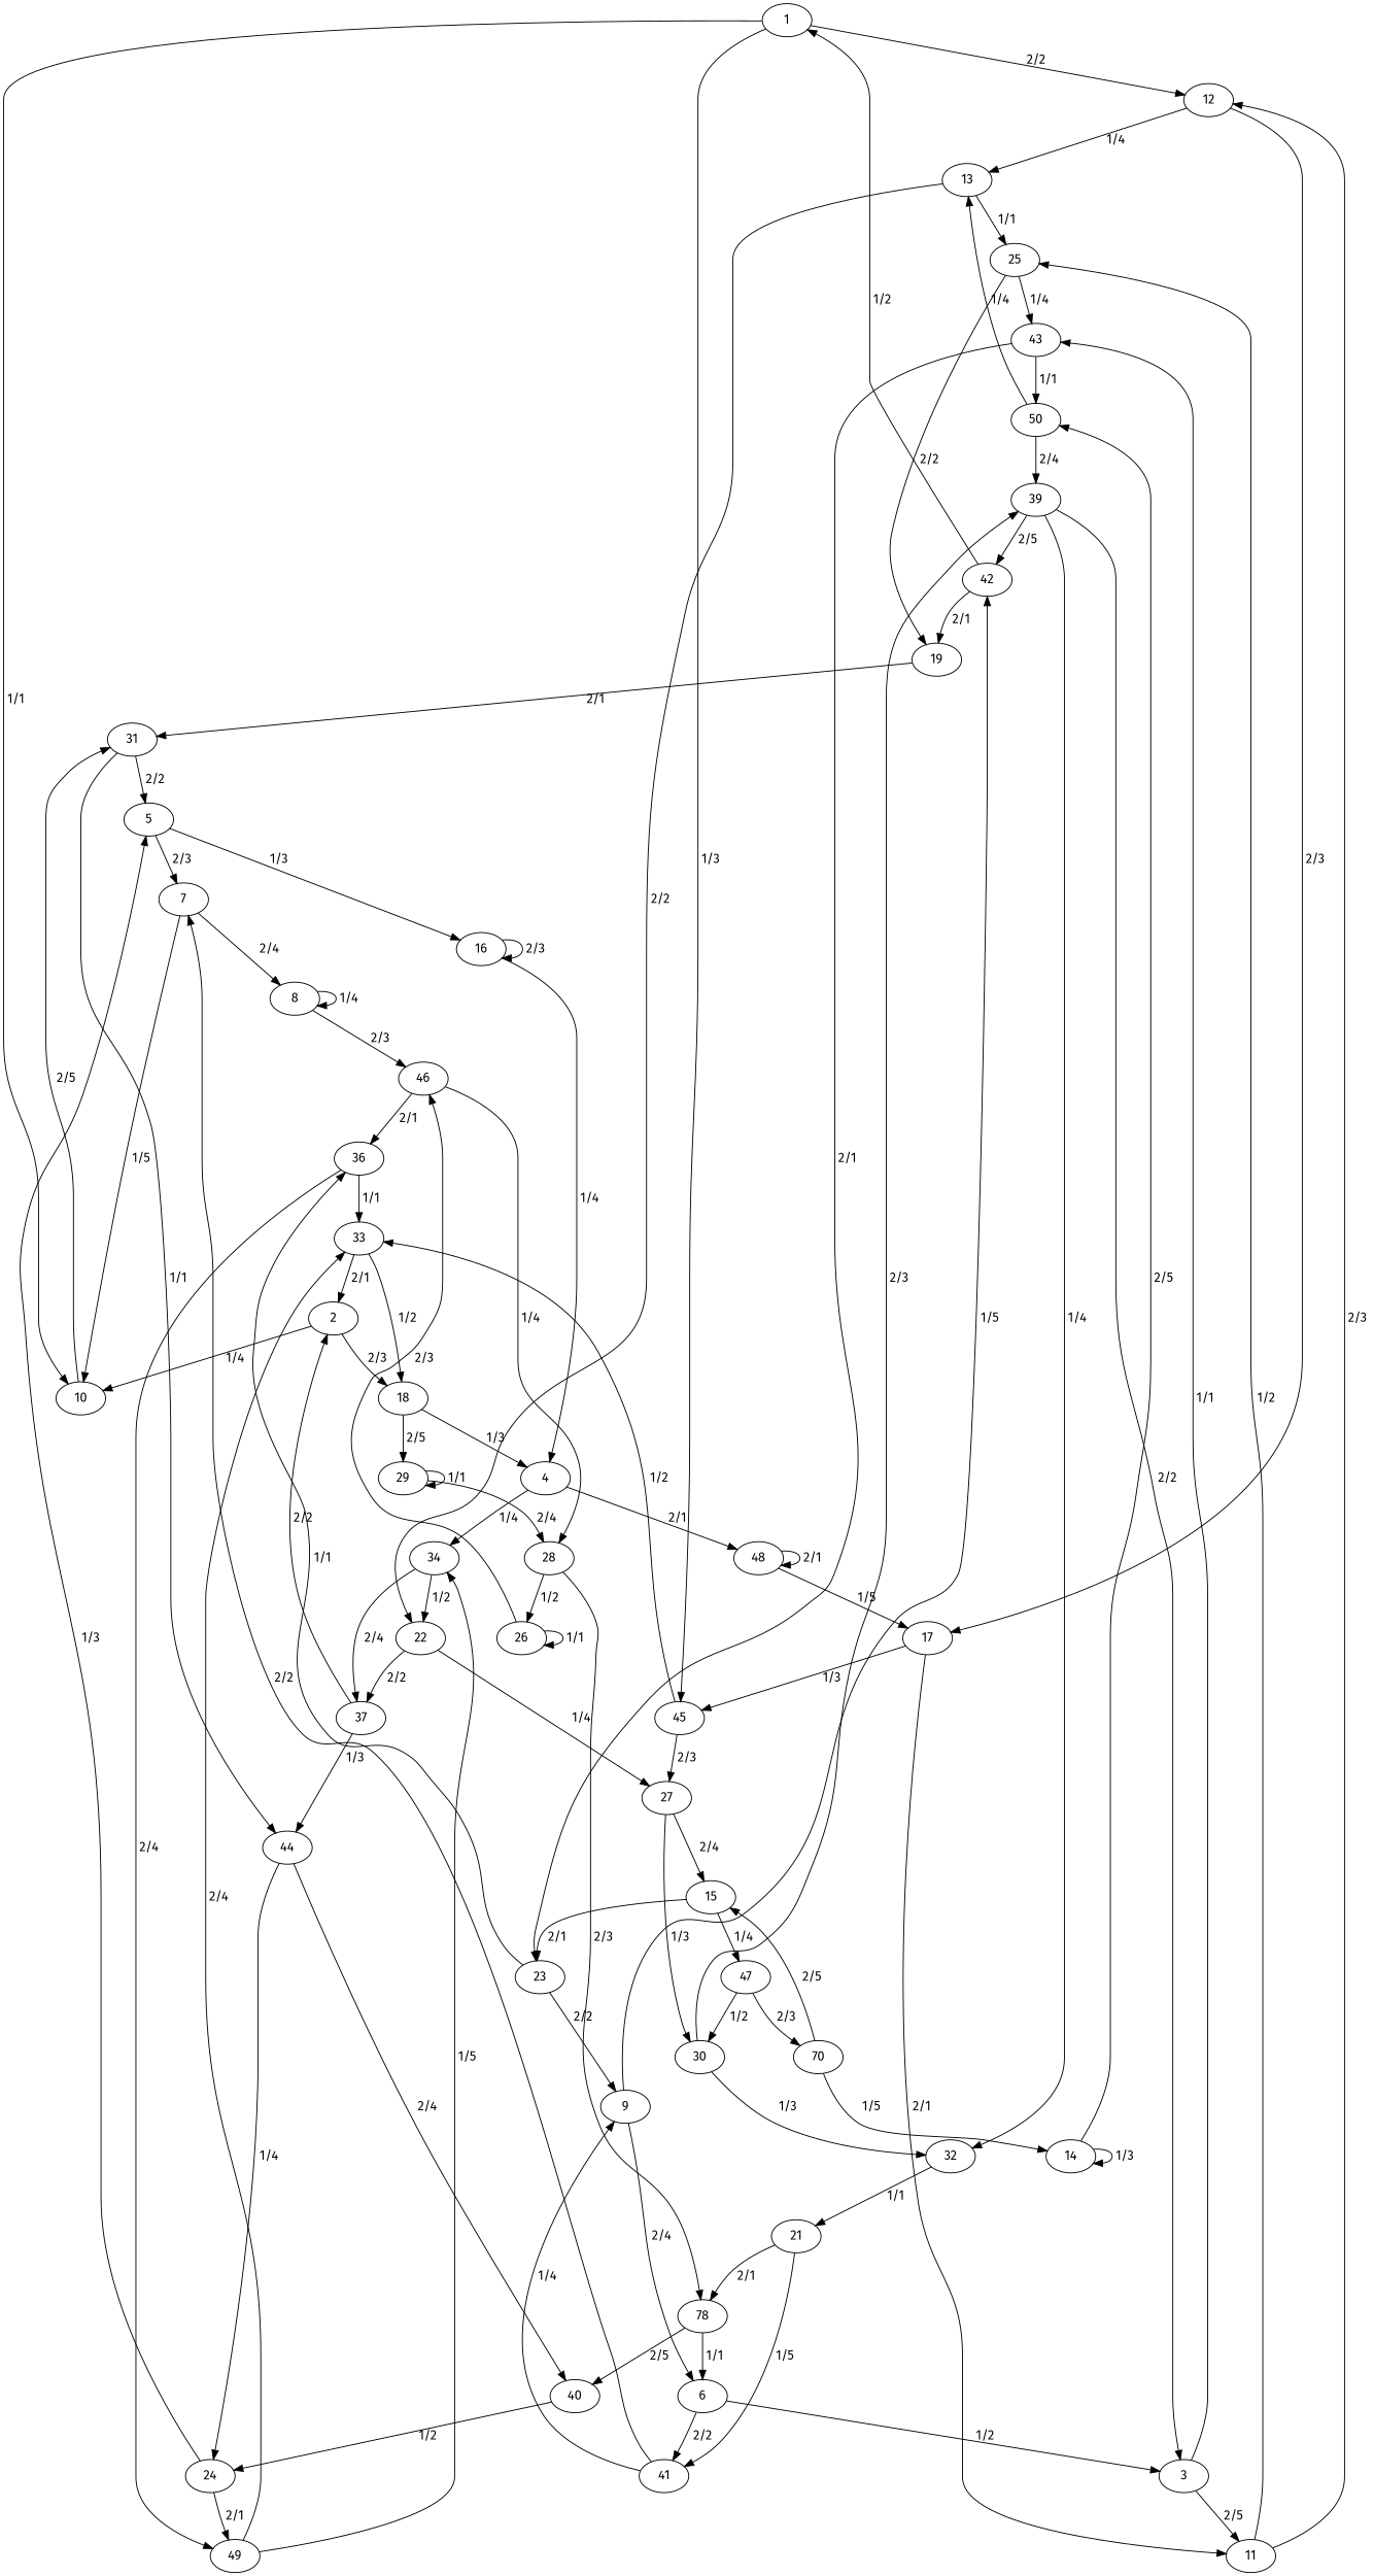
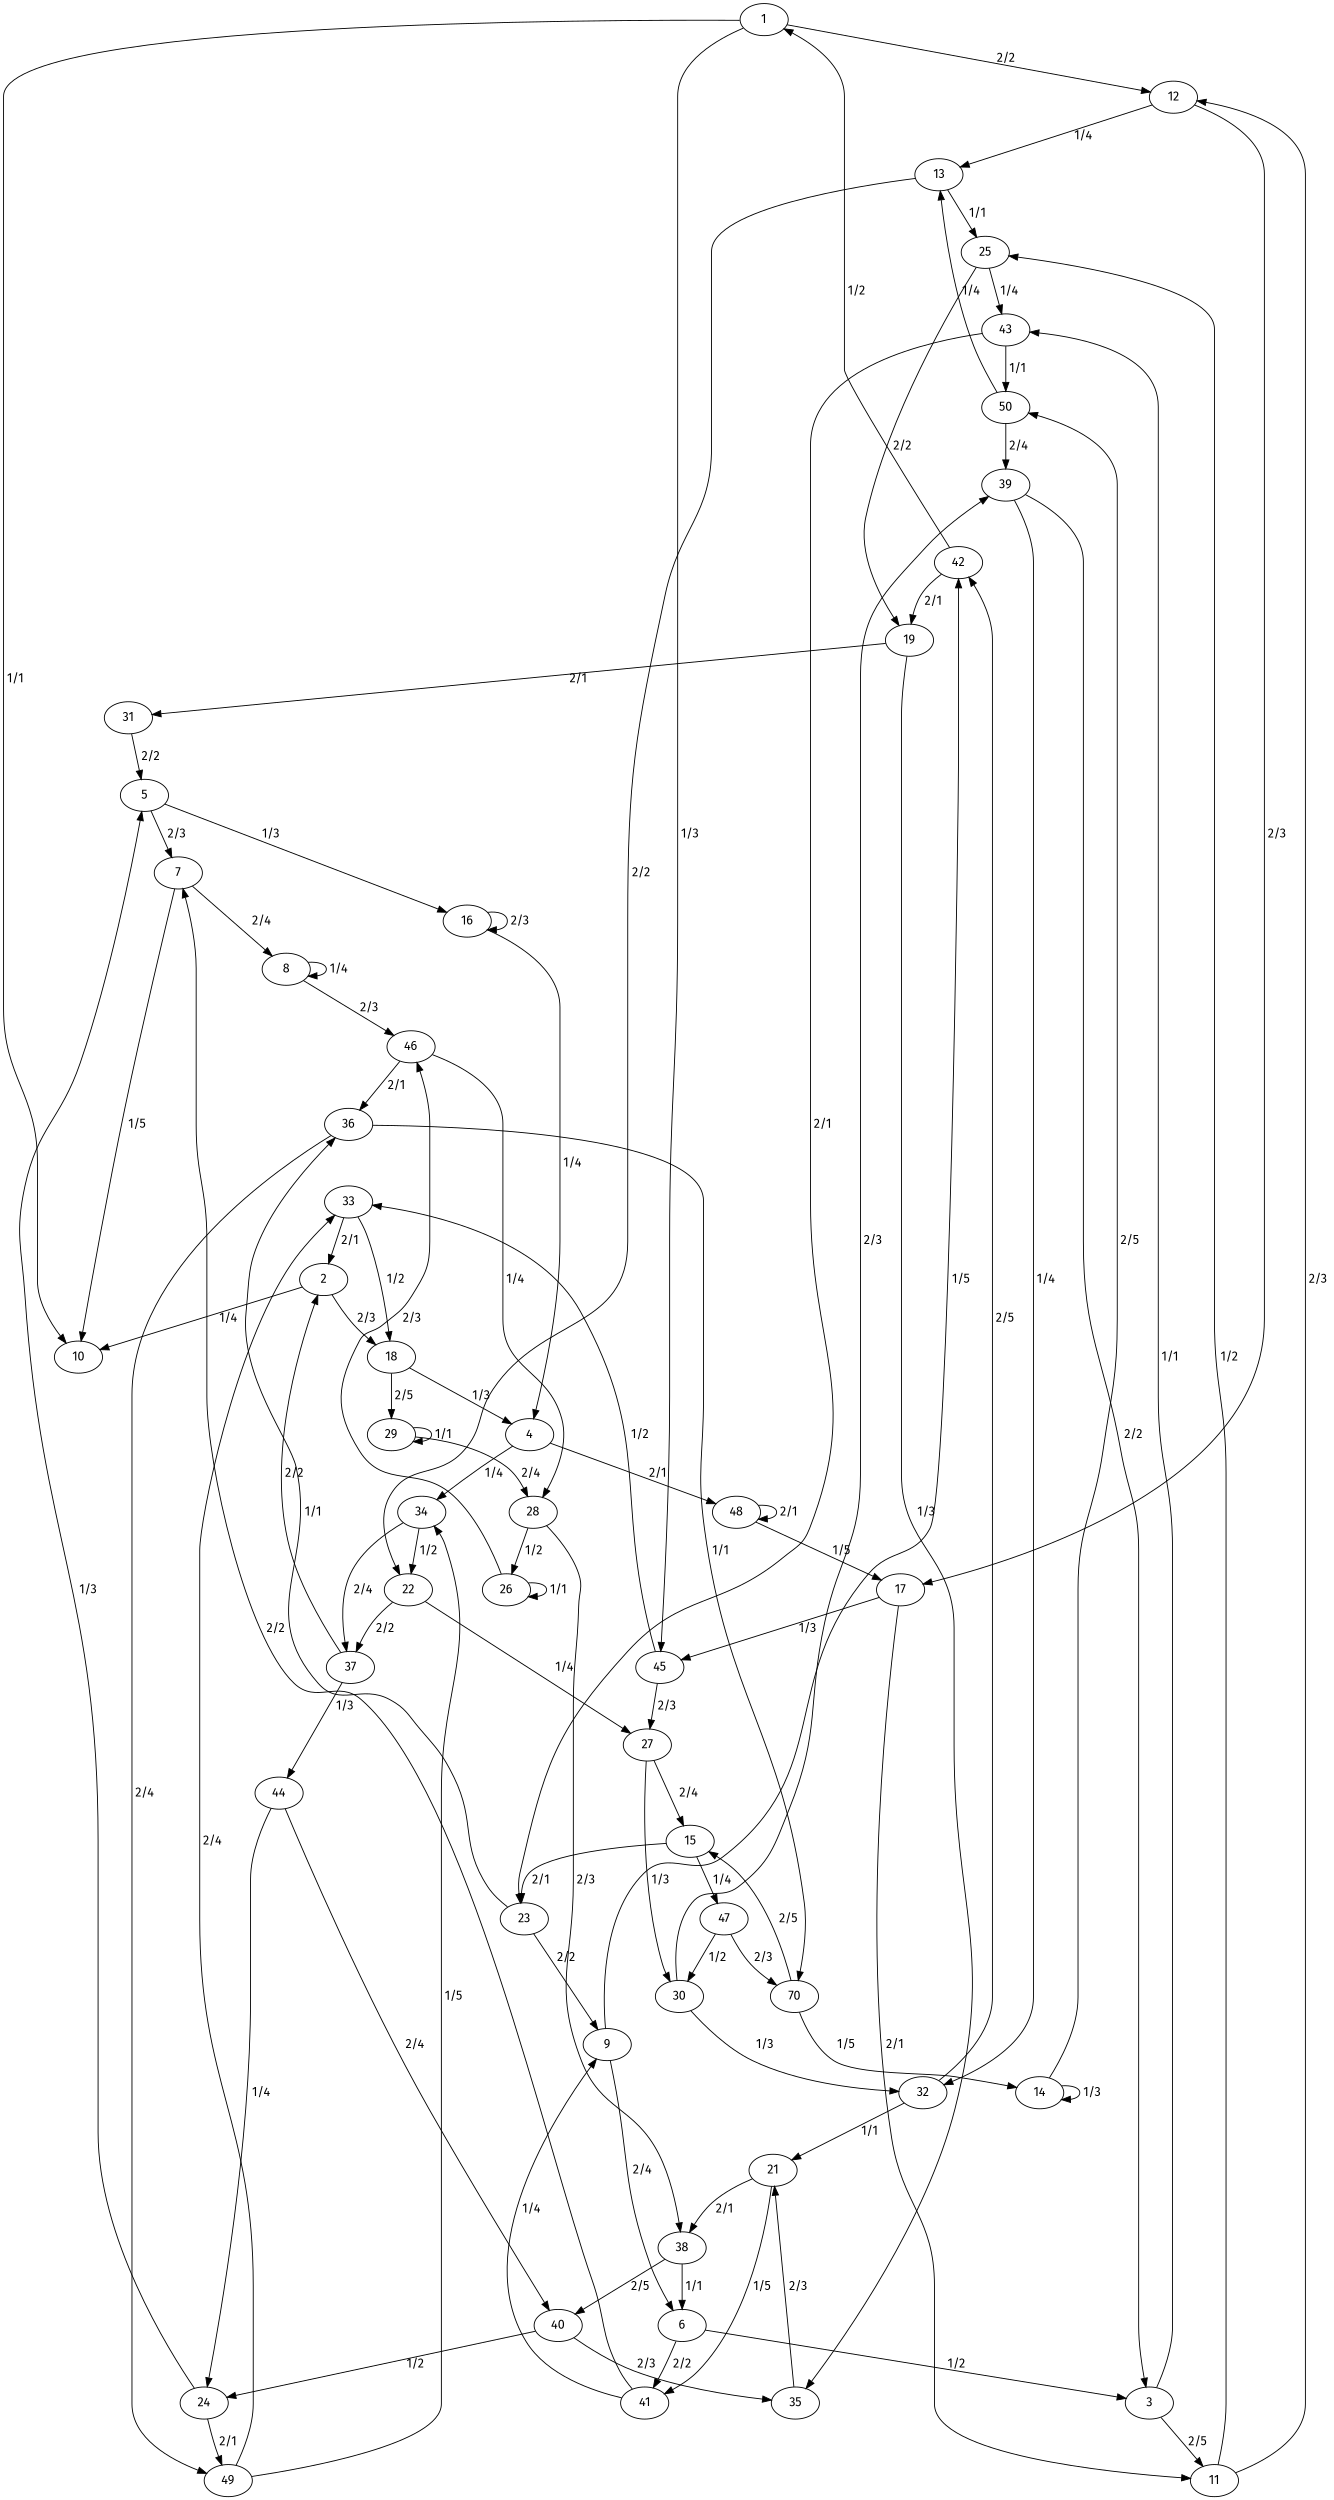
  digraph {
    fontname="Fira Sans"
    node [fontname="Fira Sans"]
    edge [fontname="Fira Sans"]
    1
    12
    45
    10
    13
    17
    27
    33
    2
    18
    31
    4
    29
    3
    11
    43
    25
    50
    23
    34
    48
    22
    37
    5
    7
    16
    8
    6
    41
    9
    46
    36
    28
    42
    19
    44
    14
    39
    15
    47
    n41 [label=70]
    30
+   35
    21
-   38 [label=78]
+   38
    40
    49
    24
    26
    32
    1 -> 12 [label=" 2/2 "]
    1 -> 45 [label=" 1/3 "]
    1 -> 10 [label=" 1/1 "]
    12 -> 13 [label=" 1/4 "]
    12 -> 17 [label=" 2/3 "]
    45 -> 27 [label=" 2/3 "]
    45 -> 33 [label=" 1/2 "]
-   10 -> 31 [label=" 2/5 "]
    13 -> 25 [label=" 1/1 "]
    13 -> 22 [label=" 2/2 "]
    17 -> 45 [label=" 1/3 "]
    17 -> 11 [label=" 2/1 "]
    27 -> 15 [label=" 2/4 "]
    27 -> 30 [label=" 1/3 "]
    33 -> 2 [label=" 2/1 "]
    33 -> 18 [label=" 1/2 "]
    2 -> 10 [label=" 1/4 "]
    2 -> 18 [label=" 2/3 "]
    18 -> 4 [label=" 1/3 "]
    18 -> 29 [label=" 2/5 "]
    31 -> 5 [label=" 2/2 "]
-   31 -> 44 [label=" 1/1 "]
    4 -> 34 [label=" 1/4 "]
    4 -> 48 [label=" 2/1 "]
    29 -> 29 [label=" 1/1 "]
    29 -> 28 [label=" 2/4 "]
    3 -> 11 [label=" 2/5 "]
    3 -> 43 [label=" 1/1 "]
    11 -> 12 [label=" 2/3 "]
    11 -> 25 [label=" 1/2 "]
    43 -> 50 [label=" 1/1 "]
    43 -> 23 [label=" 2/1 "]
    25 -> 43 [label=" 1/4 "]
    25 -> 19 [label=" 2/2 "]
    50 -> 13 [label=" 1/4 "]
    50 -> 39 [label=" 2/4 "]
    23 -> 9 [label=" 2/2 "]
    23 -> 36 [label=" 1/1 "]
    34 -> 22 [label=" 1/2 "]
    34 -> 37 [label=" 2/4 "]
    48 -> 17 [label=" 1/5 "]
    48 -> 48 [label=" 2/1 "]
    22 -> 27 [label=" 1/4 "]
    22 -> 37 [label=" 2/2 "]
    37 -> 2 [label=" 2/2 "]
    37 -> 44 [label=" 1/3 "]
    5 -> 7 [label=" 2/3 "]
    5 -> 16 [label=" 1/3 "]
    7 -> 10 [label=" 1/5 "]
    7 -> 8 [label=" 2/4 "]
    16 -> 4 [label=" 1/4 "]
    16 -> 16 [label=" 2/3 "]
    8 -> 8 [label=" 1/4 "]
    8 -> 46 [label=" 2/3 "]
    6 -> 3 [label=" 1/2 "]
    6 -> 41 [label=" 2/2 "]
    41 -> 7 [label=" 2/2 "]
    41 -> 9 [label=" 1/4 "]
    9 -> 6 [label=" 2/4 "]
    9 -> 42 [label=" 1/5 "]
    46 -> 36 [label=" 2/1 "]
    46 -> 28 [label=" 1/4 "]
-   36 -> 33 [label=" 1/1 "]
+   36 -> n41 [label=" 1/1 "]
    36 -> 49 [label=" 2/4 "]
    28 -> 38 [label=" 2/3 "]
    28 -> 26 [label=" 1/2 "]
    42 -> 1 [label=" 1/2 "]
    42 -> 19 [label=" 2/1 "]
    19 -> 31 [label=" 2/1 "]
+   19 -> 35 [label=" 1/3 "]
    44 -> 40 [label=" 2/4 "]
    44 -> 24 [label=" 1/4 "]
    14 -> 50 [label=" 2/5 "]
    14 -> 14 [label=" 1/3 "]
    39 -> 3 [label=" 2/2 "]
    39 -> 32 [label=" 1/4 "]
    15 -> 23 [label=" 2/1 "]
    15 -> 47 [label=" 1/4 "]
    47 -> n41 [label=" 2/3 "]
    47 -> 30 [label=" 1/2 "]
    n41 -> 14 [label=" 1/5 "]
    n41 -> 15 [label=" 2/5 "]
    30 -> 39 [label=" 2/3 "]
    30 -> 32 [label=" 1/3 "]
+   35 -> 21 [label=" 2/3 "]
    21 -> 41 [label=" 1/5 "]
    21 -> 38 [label=" 2/1 "]
    38 -> 6 [label=" 1/1 "]
    38 -> 40 [label=" 2/5 "]
+   40 -> 35 [label=" 2/3 "]
    40 -> 24 [label=" 1/2 "]
    49 -> 33 [label=" 2/4 "]
    49 -> 34 [label=" 1/5 "]
    24 -> 5 [label=" 1/3 "]
    24 -> 49 [label=" 2/1 "]
    26 -> 46 [label=" 2/3 "]
    26 -> 26 [label=" 1/1 "]
-   39 -> 42 [label=" 2/5 "]
+   32 -> 42 [label=" 2/5 "]
    32 -> 21 [label=" 1/1 "]
  }
